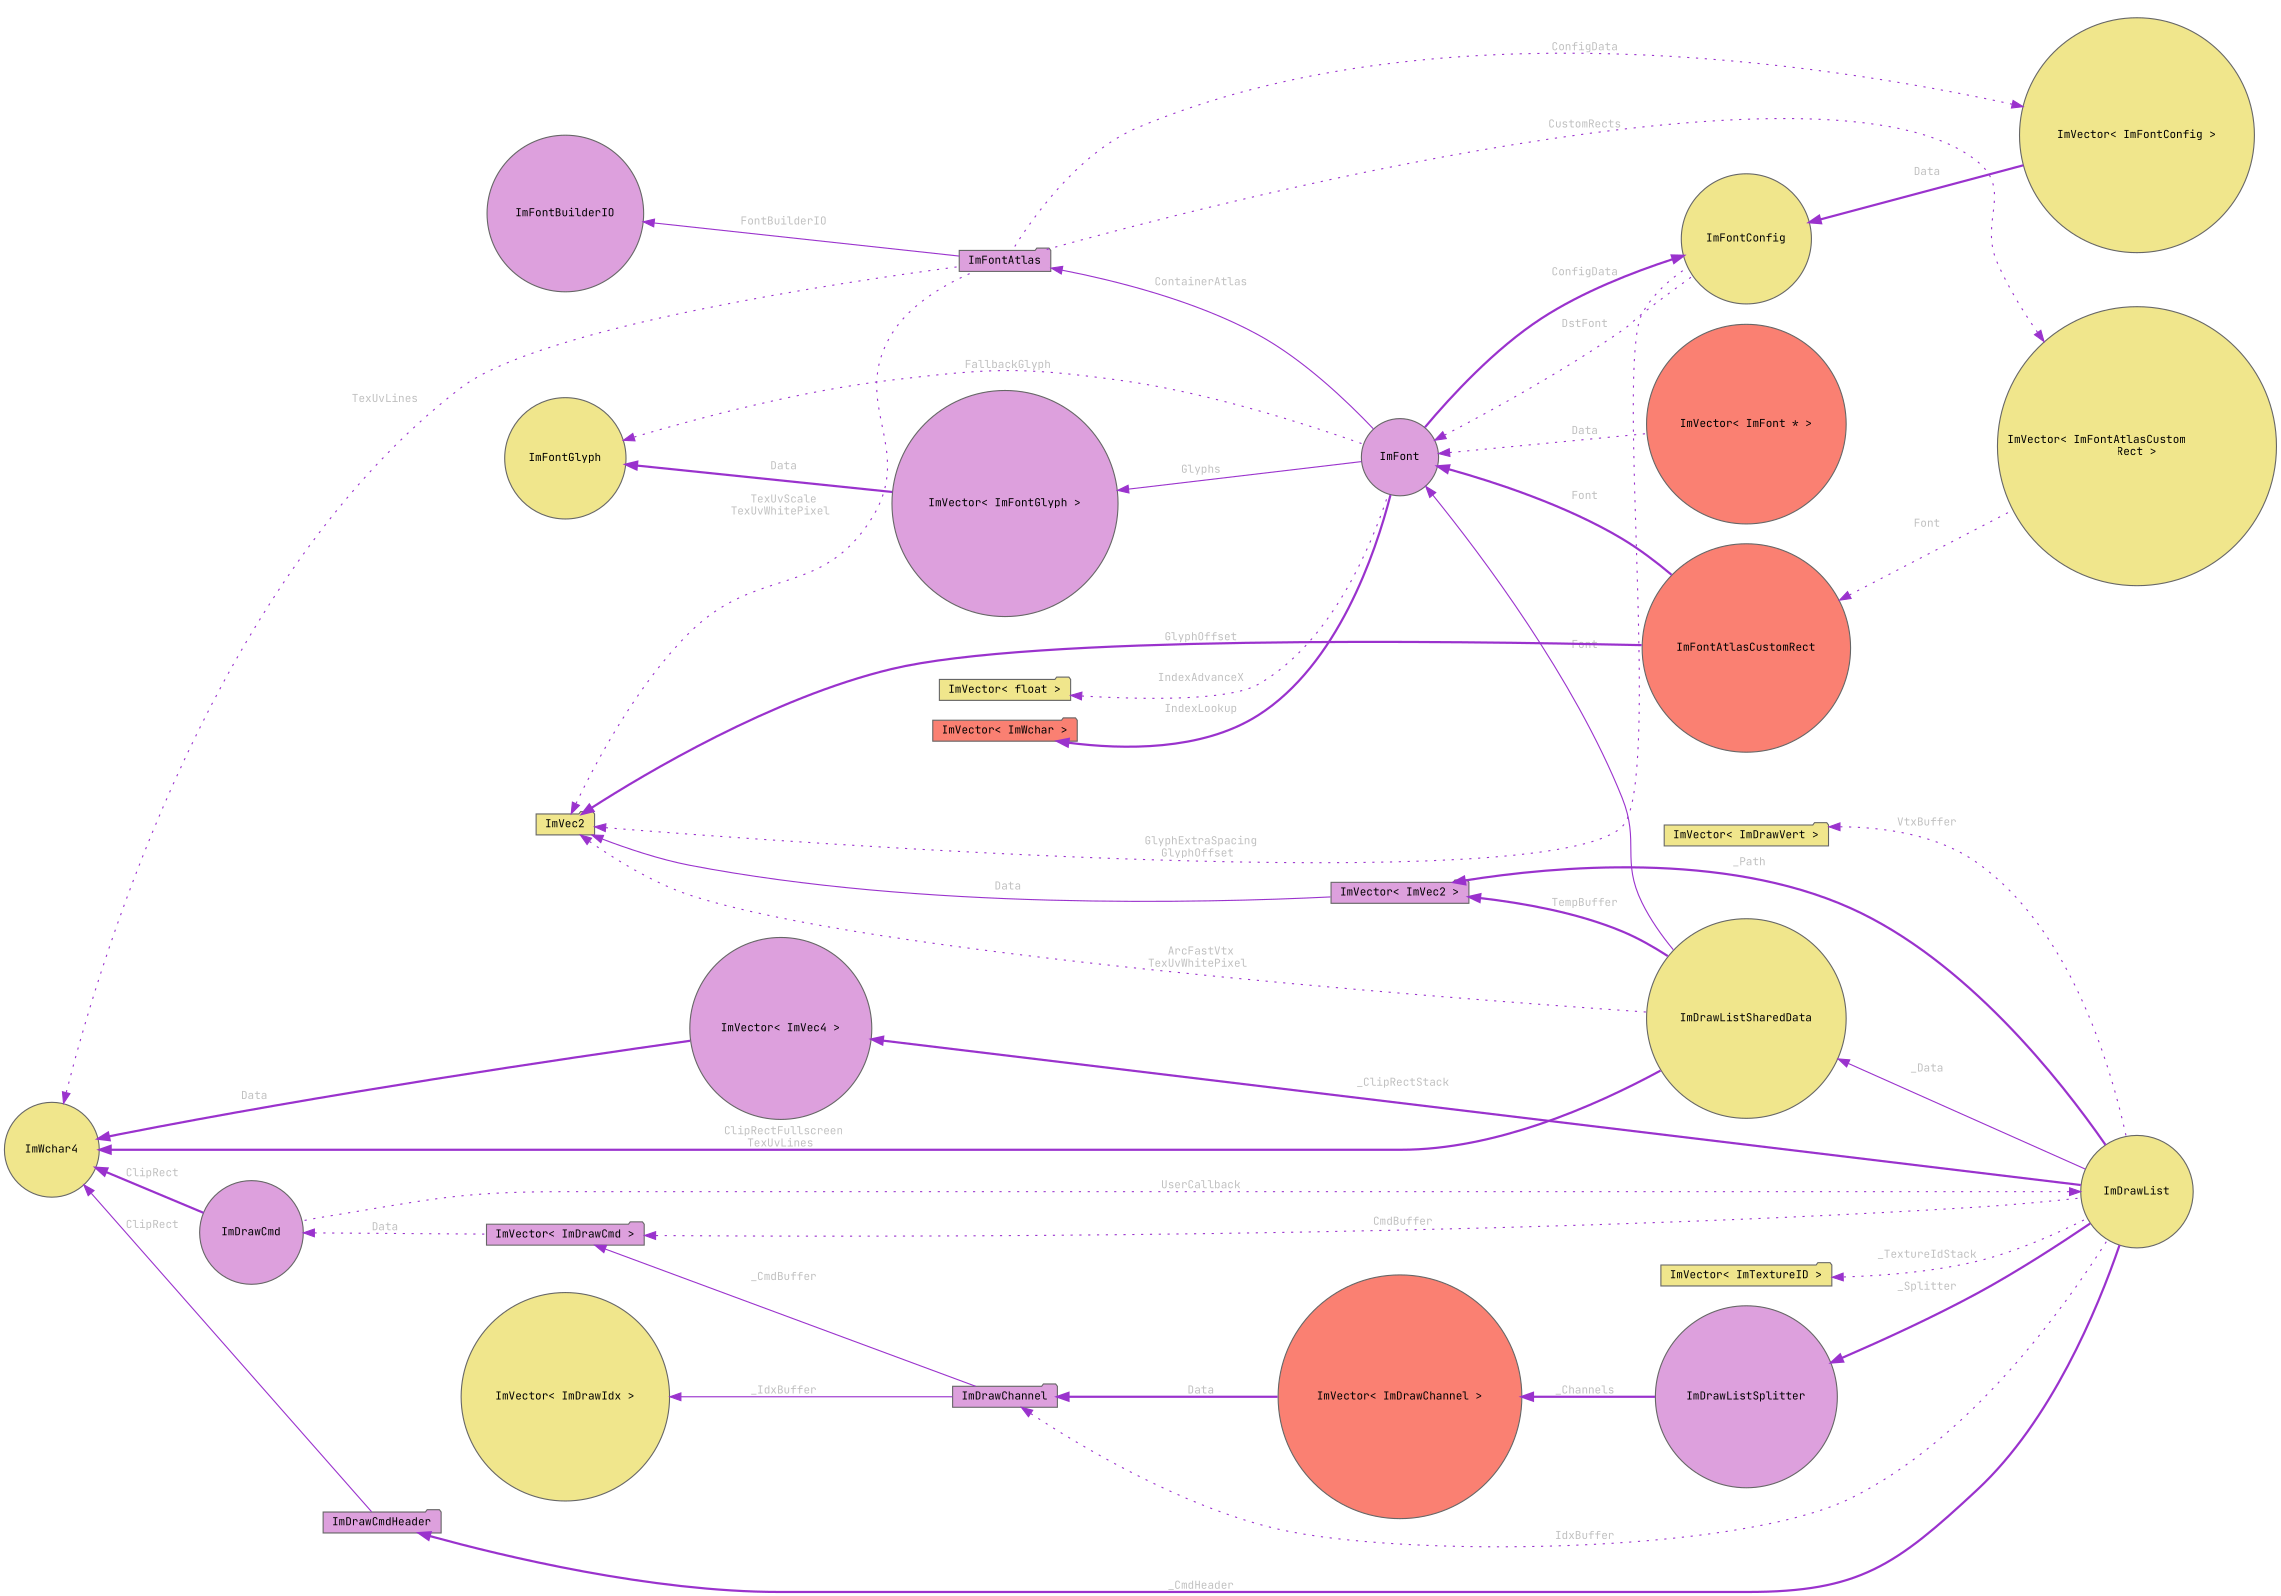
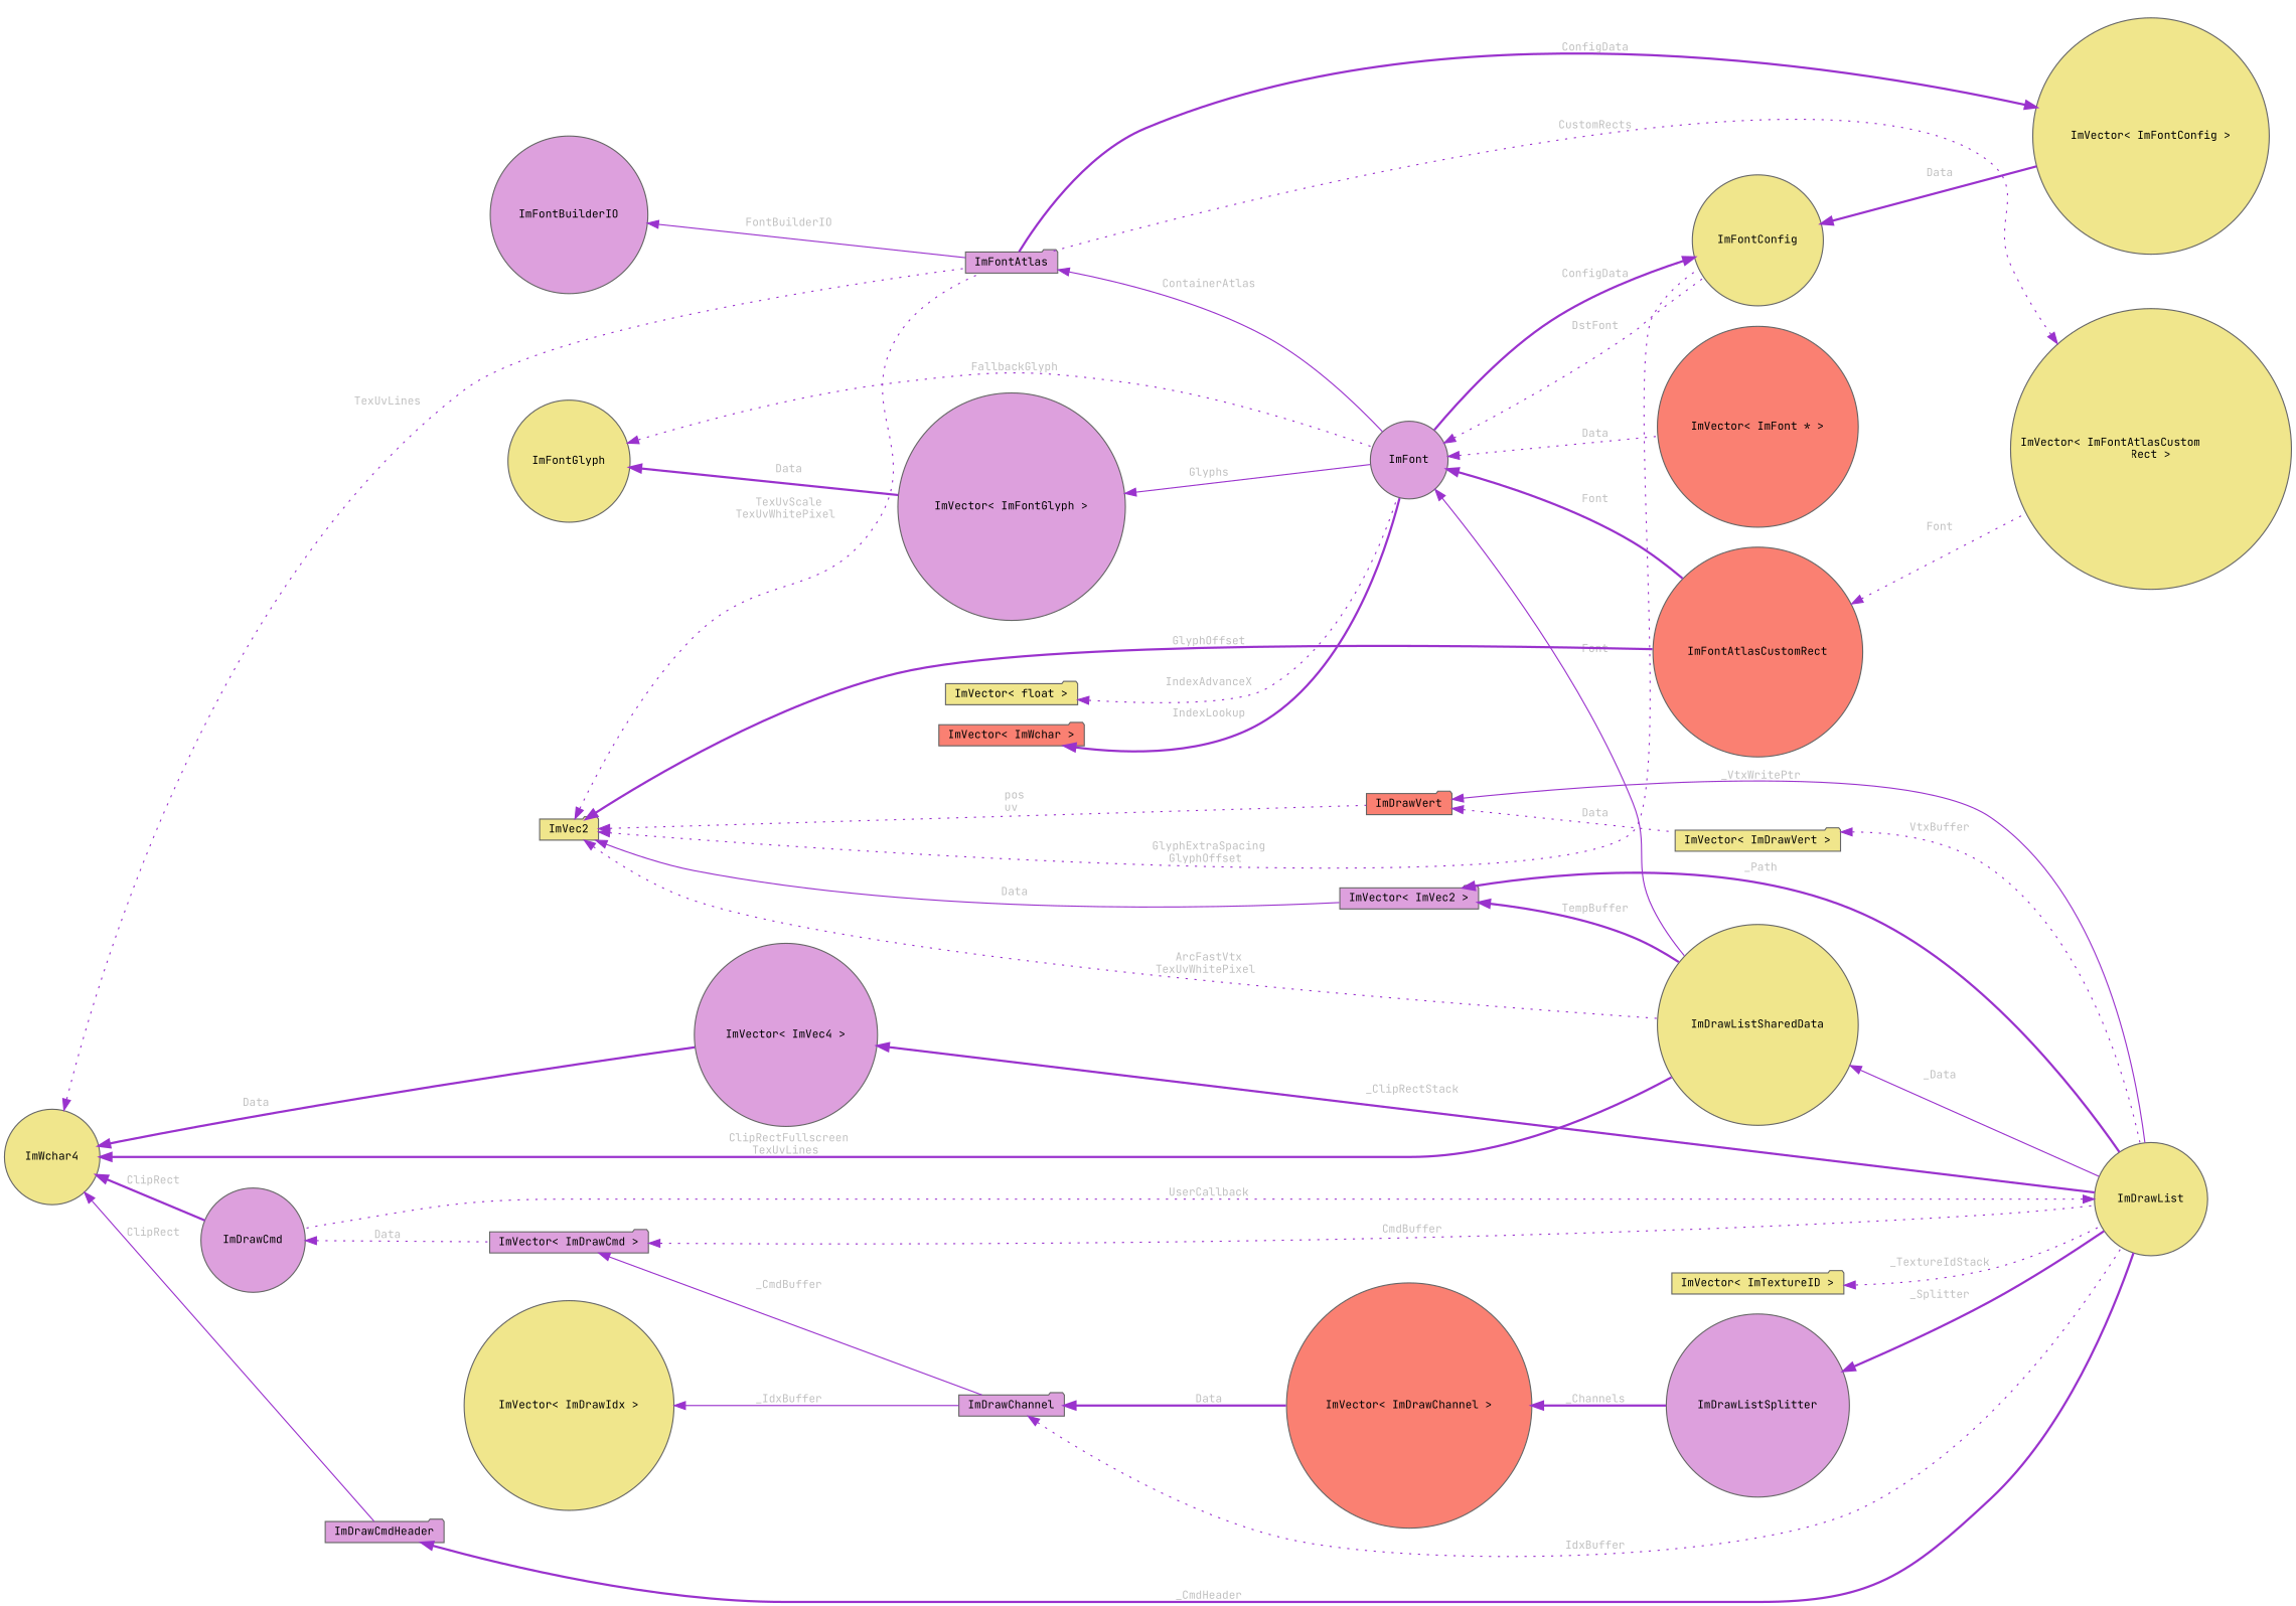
  digraph {
    fontname="JetBrains Mono"
    rankdir=LR
    node [color=gray40 fillcolor=khaki fontname="JetBrains Mono" fontsize=10 shape=circle style=filled]
    edge [color=darkorchid3 dir=back fontcolor=grey fontname="JetBrains Mono" fontsize=10 labelfontname=Helvetica labelfontsize=10 style=dotted]
    n1 [fillcolor=plum fontcolor=black height=0.2 label=ImDrawCmd width=0.4]
    n2 [fillcolor=plum height=0.2 label="ImVector\< ImDrawCmd \>" shape=folder width=0.4]
    n3 [height=0.2 label=ImDrawList width=0.4]
    n4 [fillcolor=plum height=0.2 label=ImDrawChannel shape=folder width=0.4]
    n5 [height=0.2 label=ImWchar4 width=0.4]
    n6 [height=0.2 label=ImDrawListSharedData width=0.4]
    n7 [fillcolor=plum height=0.2 label=ImFontAtlas shape=folder width=0.4]
    n8 [fillcolor=plum height=0.2 label=ImDrawCmdHeader shape=folder width=0.4]
    n9 [fillcolor=plum height=0.2 label="ImVector\< ImVec4 \>" width=0.4]
    n10 [fillcolor=plum height=0.2 label=ImFont width=0.4]
    n11 [fillcolor=salmon height=0.2 label="ImVector\< ImDrawChannel \>" width=0.4]
    n12 [height=0.2 label="ImVector\< ImDrawIdx \>" width=0.4]
    n13 [height=0.2 label="ImVector\< ImDrawVert \>" shape=folder width=0.4]
+   n14 [fillcolor=salmon height=0.2 label=ImDrawVert shape=folder width=0.4]
    n15 [height=0.2 label=ImVec2 shape=folder width=0.4]
    n16 [fillcolor=salmon height=0.2 label=ImFontAtlasCustomRect width=0.4]
    n17 [height=0.2 label=ImFontConfig width=0.4]
    n18 [fillcolor=plum height=0.2 label="ImVector\< ImVec2 \>" shape=folder width=0.4]
    n19 [height=0.2 label="ImVector\< ImFontAtlasCustom\lRect \>" width=0.4]
    n20 [height=0.2 label="ImVector\< ImFontConfig \>" width=0.4]
    n21 [fillcolor=salmon height=0.2 label="ImVector\< ImFont * \>" width=0.4]
    n22 [height=0.2 label="ImVector\< float \>" shape=folder width=0.4]
    n23 [fillcolor=salmon height=0.2 label="ImVector\< ImWchar \>" shape=folder width=0.4]
    n24 [fillcolor=plum height=0.2 label="ImVector\< ImFontGlyph \>" width=0.4]
    n25 [height=0.2 label=ImFontGlyph width=0.4]
    n26 [fillcolor=plum height=0.2 label=ImFontBuilderIO width=0.4]
    n27 [fillcolor=plum height=0.2 label=ImDrawListSplitter width=0.4]
    n28 [height=0.2 label="ImVector\< ImTextureID \>" shape=folder width=0.4]
    n1 -> n2 [label=" Data"]
    n2 -> n3 [label=" CmdBuffer"]
    n2 -> n4 [label=" _CmdBuffer" style=solid]
    n3 -> n1 [label=" UserCallback"]
    n4 -> n3 [label=" IdxBuffer"]
    n4 -> n11 [label=" Data" style=bold]
    n5 -> n1 [label=" ClipRect" style=bold]
    n5 -> n6 [label=" ClipRectFullscreen\nTexUvLines" style=bold]
    n5 -> n7 [label=" TexUvLines"]
    n5 -> n8 [label=" ClipRect" style=solid]
    n5 -> n9 [label=" Data" style=bold]
    n6 -> n3 [label=" _Data" style=solid]
    n7 -> n10 [label=" ContainerAtlas" style=solid]
    n8 -> n3 [label=" _CmdHeader" style=bold]
    n9 -> n3 [label=" _ClipRectStack" style=bold]
    n10 -> n6 [label=" Font" style=solid]
    n10 -> n16 [label=" Font" style=bold]
    n10 -> n17 [label=" DstFont"]
    n10 -> n21 [label=" Data"]
    n11 -> n27 [label=" _Channels" style=bold]
    n12 -> n4 [label=" _IdxBuffer" style=solid]
    n13 -> n3 [label=" VtxBuffer"]
+   n14 -> n3 [label=" _VtxWritePtr" style=solid]
+   n14 -> n13 [label=" Data"]
    n15 -> n6 [label=" ArcFastVtx\nTexUvWhitePixel"]
    n15 -> n7 [label=" TexUvScale\nTexUvWhitePixel"]
+   n15 -> n14 [label=" pos\nuv"]
    n15 -> n16 [label=" GlyphOffset" style=bold]
    n15 -> n17 [label=" GlyphExtraSpacing\nGlyphOffset"]
    n15 -> n18 [label=" Data" style=solid]
    n16 -> n19 [label=" Font"]
    n17 -> n10 [label=" ConfigData" style=bold]
    n17 -> n20 [label=" Data" style=bold]
    n18 -> n3 [label=" _Path" style=bold]
    n18 -> n6 [label=" TempBuffer" style=bold]
    n19 -> n7 [label=" CustomRects"]
-   n20 -> n7 [label=" ConfigData"]
+   n20 -> n7 [label=" ConfigData" style=bold]
    n22 -> n10 [label=" IndexAdvanceX"]
    n23 -> n10 [label=" IndexLookup" style=bold]
    n24 -> n10 [label=" Glyphs" style=solid]
    n25 -> n10 [label=" FallbackGlyph"]
    n25 -> n24 [label=" Data" style=bold]
    n26 -> n7 [label=" FontBuilderIO" style=solid]
    n27 -> n3 [label=" _Splitter" style=bold]
    n28 -> n3 [label=" _TextureIdStack"]
  }
